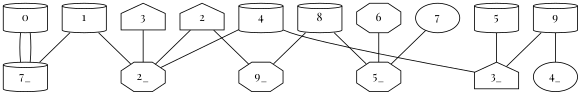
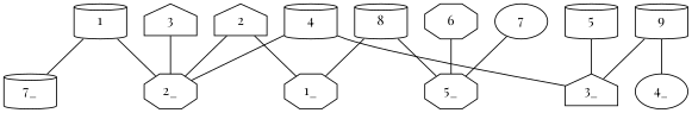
  graph {
    fontname="Playfair Display"
    node [bipartite=0 fontname="Playfair Display" shape=cylinder]
    edge [fontname="Playfair Display"]
    n1 [bipartite=1 label="7_"]
-   0
    1
    "2_" [bipartite=1 shape=octagon]
-   "1_" [bipartite=1 shape=octagon label="9_"]
+   "1_" [bipartite=1 shape=octagon]
    2 [shape=house]
    3 [shape=house]
    4
    "3_" [bipartite=1 shape=house]
    5
    "4_" [bipartite=1 shape=ellipse]
    6 [shape=octagon]
    "5_" [bipartite=1 shape=octagon]
    7 [shape=ellipse]
    8
    9
-   0 -- n1
-   0 -- n1
    1 -- n1
    1 -- "2_"
    2 -- "2_"
    2 -- "1_"
    3 -- "2_"
    4 -- "2_"
    4 -- "3_"
    5 -- "3_"
    6 -- "5_"
    7 -- "5_"
    8 -- "1_"
    8 -- "5_"
    9 -- "3_"
    9 -- "4_"
  }
